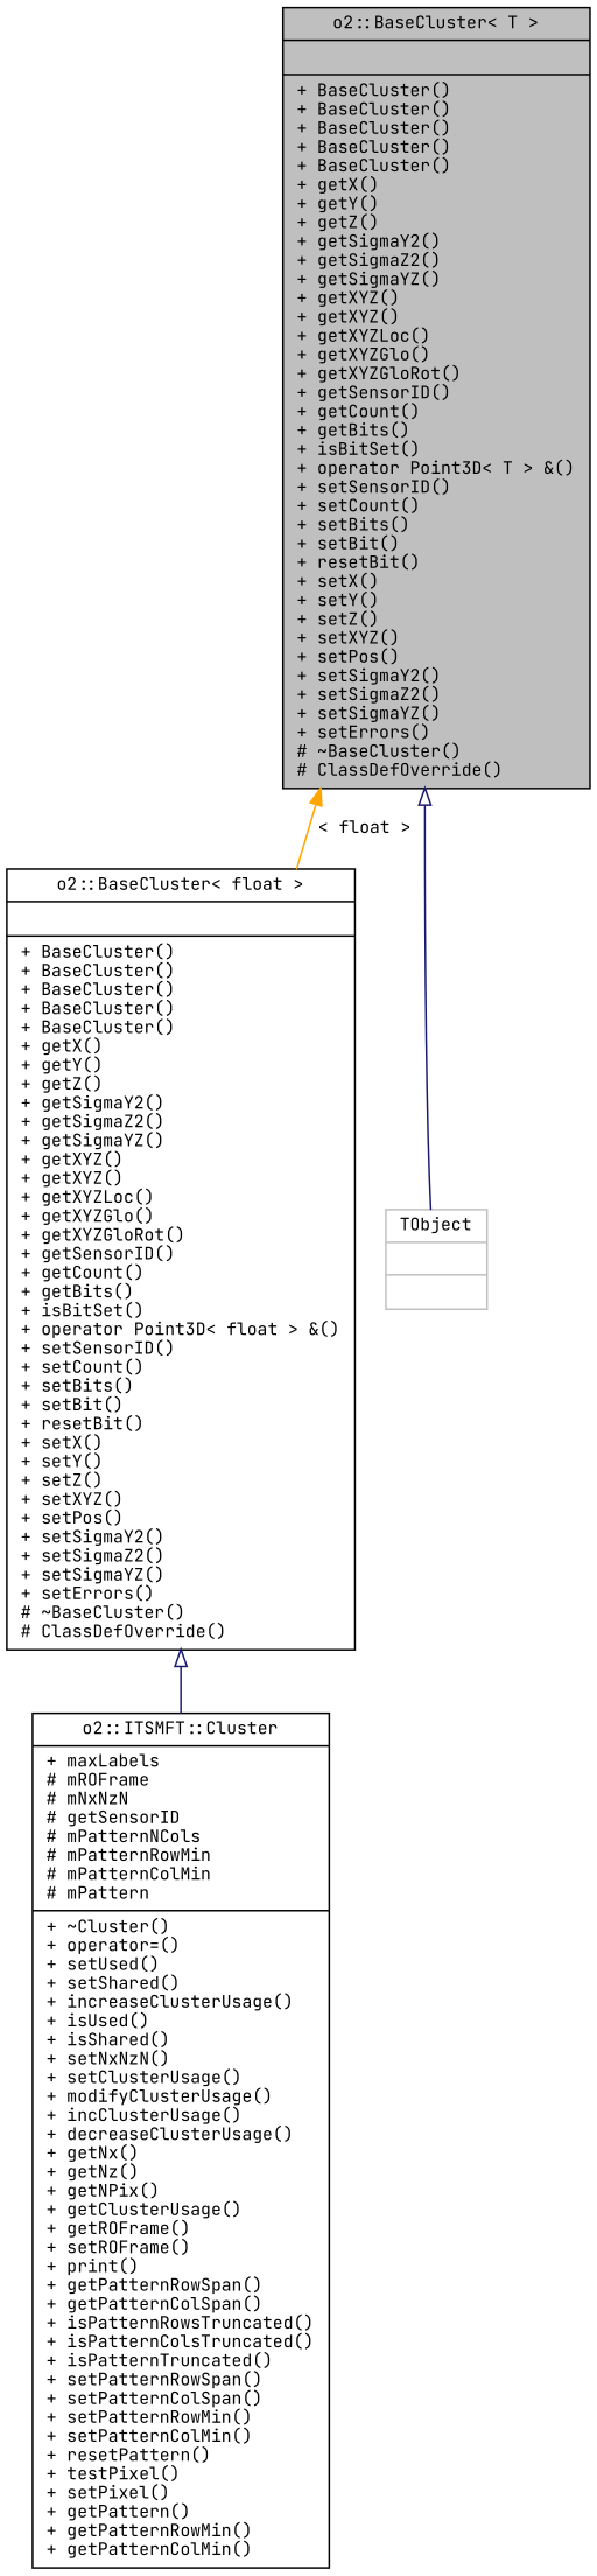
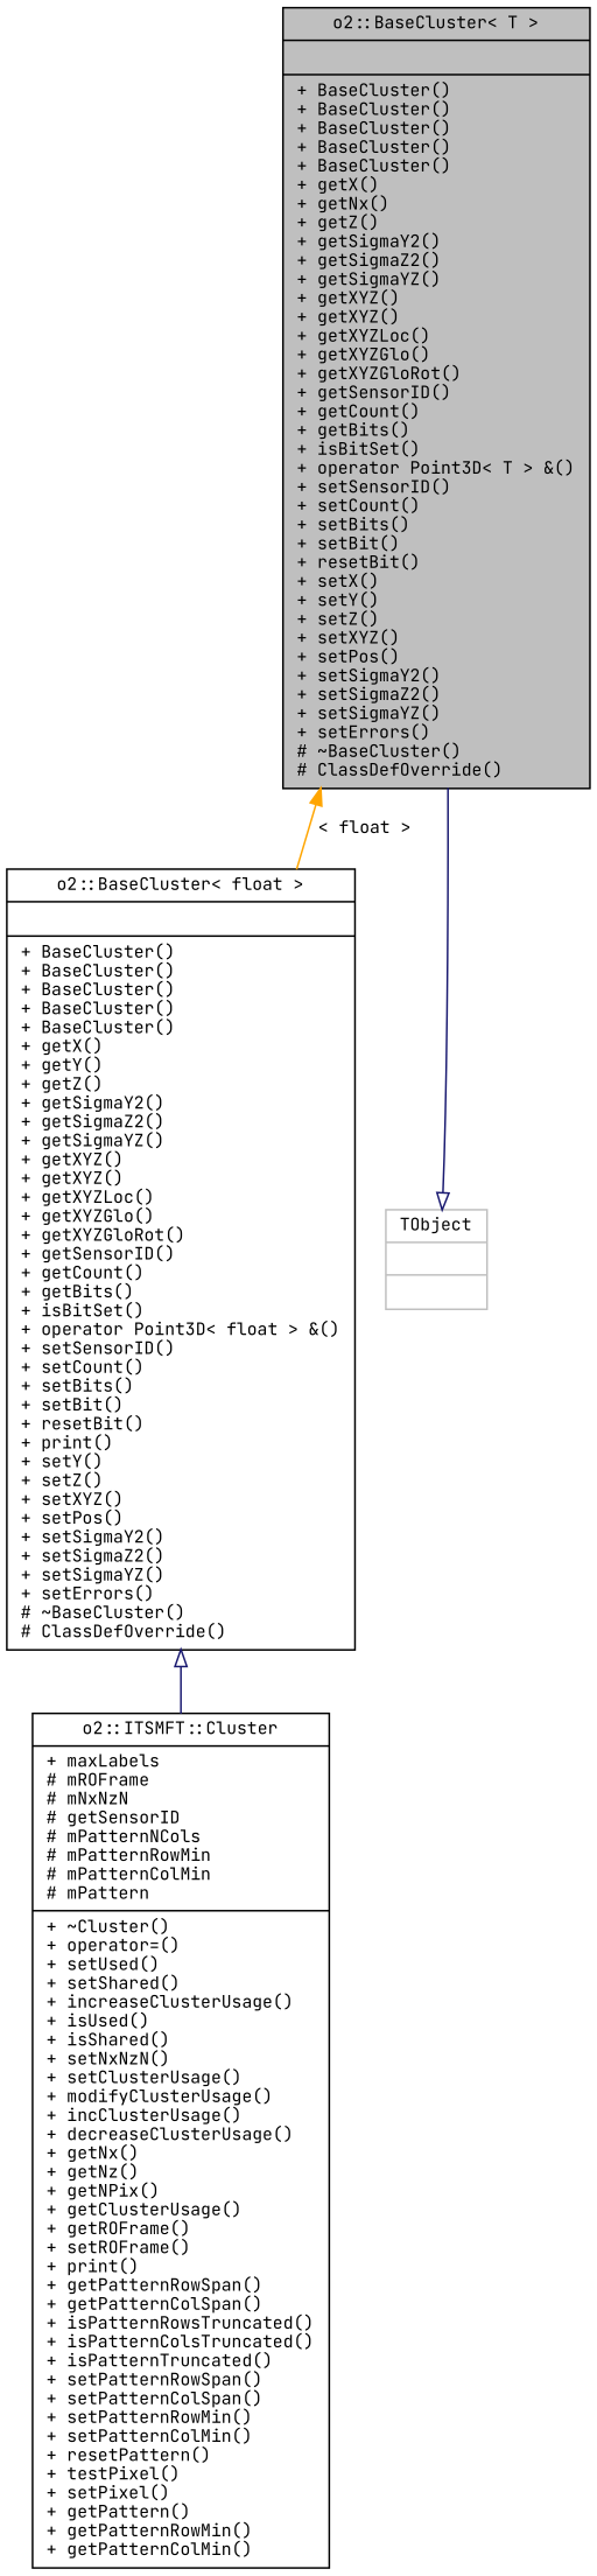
  digraph {
    fontname="JetBrains Mono"
    node [color=black fontname="JetBrains Mono" fontsize=10 shape=record]
    edge [color=midnightblue dir=back fontname="JetBrains Mono" fontsize=10 labelfontname=Helvetica labelfontsize=10 style=solid arrowtail=onormal]
-   n1 [fillcolor=grey75 fontcolor=black height=0.2 label="{o2::BaseCluster\< T \>\n||+ BaseCluster()\l+ BaseCluster()\l+ BaseCluster()\l+ BaseCluster()\l+ BaseCluster()\l+ getX()\l+ getY()\l+ getZ()\l+ getSigmaY2()\l+ getSigmaZ2()\l+ getSigmaYZ()\l+ getXYZ()\l+ getXYZ()\l+ getXYZLoc()\l+ getXYZGlo()\l+ getXYZGloRot()\l+ getSensorID()\l+ getCount()\l+ getBits()\l+ isBitSet()\l+ operator Point3D\< T \> &()\l+ setSensorID()\l+ setCount()\l+ setBits()\l+ setBit()\l+ resetBit()\l+ setX()\l+ setY()\l+ setZ()\l+ setXYZ()\l+ setPos()\l+ setSigmaY2()\l+ setSigmaZ2()\l+ setSigmaYZ()\l+ setErrors()\l# ~BaseCluster()\l# ClassDefOverride()\l}" style=filled width=0.4]
-   n2 [height=0.2 label="{o2::BaseCluster\< float \>\n||+ BaseCluster()\l+ BaseCluster()\l+ BaseCluster()\l+ BaseCluster()\l+ BaseCluster()\l+ getX()\l+ getY()\l+ getZ()\l+ getSigmaY2()\l+ getSigmaZ2()\l+ getSigmaYZ()\l+ getXYZ()\l+ getXYZ()\l+ getXYZLoc()\l+ getXYZGlo()\l+ getXYZGloRot()\l+ getSensorID()\l+ getCount()\l+ getBits()\l+ isBitSet()\l+ operator Point3D\< float \> &()\l+ setSensorID()\l+ setCount()\l+ setBits()\l+ setBit()\l+ resetBit()\l+ setX()\l+ setY()\l+ setZ()\l+ setXYZ()\l+ setPos()\l+ setSigmaY2()\l+ setSigmaZ2()\l+ setSigmaYZ()\l+ setErrors()\l# ~BaseCluster()\l# ClassDefOverride()\l}" width=0.4]
+   n1 [fillcolor=grey75 fontcolor=black height=0.2 label="{o2::BaseCluster\< T \>\n||+ BaseCluster()\l+ BaseCluster()\l+ BaseCluster()\l+ BaseCluster()\l+ BaseCluster()\l+ getX()\l+ getNx()\l+ getZ()\l+ getSigmaY2()\l+ getSigmaZ2()\l+ getSigmaYZ()\l+ getXYZ()\l+ getXYZ()\l+ getXYZLoc()\l+ getXYZGlo()\l+ getXYZGloRot()\l+ getSensorID()\l+ getCount()\l+ getBits()\l+ isBitSet()\l+ operator Point3D\< T \> &()\l+ setSensorID()\l+ setCount()\l+ setBits()\l+ setBit()\l+ resetBit()\l+ setX()\l+ setY()\l+ setZ()\l+ setXYZ()\l+ setPos()\l+ setSigmaY2()\l+ setSigmaZ2()\l+ setSigmaYZ()\l+ setErrors()\l# ~BaseCluster()\l# ClassDefOverride()\l}" style=filled width=0.4]
+   n2 [height=0.2 label="{o2::BaseCluster\< float \>\n||+ BaseCluster()\l+ BaseCluster()\l+ BaseCluster()\l+ BaseCluster()\l+ BaseCluster()\l+ getX()\l+ getY()\l+ getZ()\l+ getSigmaY2()\l+ getSigmaZ2()\l+ getSigmaYZ()\l+ getXYZ()\l+ getXYZ()\l+ getXYZLoc()\l+ getXYZGlo()\l+ getXYZGloRot()\l+ getSensorID()\l+ getCount()\l+ getBits()\l+ isBitSet()\l+ operator Point3D\< float \> &()\l+ setSensorID()\l+ setCount()\l+ setBits()\l+ setBit()\l+ resetBit()\l+ print()\l+ setY()\l+ setZ()\l+ setXYZ()\l+ setPos()\l+ setSigmaY2()\l+ setSigmaZ2()\l+ setSigmaYZ()\l+ setErrors()\l# ~BaseCluster()\l# ClassDefOverride()\l}" width=0.4]
    n3 [height=0.2 label="{o2::ITSMFT::Cluster\n|+ maxLabels\l# mROFrame\l# mNxNzN\l# getSensorID\l# mPatternNCols\l# mPatternRowMin\l# mPatternColMin\l# mPattern\l|+ ~Cluster()\l+ operator=()\l+ setUsed()\l+ setShared()\l+ increaseClusterUsage()\l+ isUsed()\l+ isShared()\l+ setNxNzN()\l+ setClusterUsage()\l+ modifyClusterUsage()\l+ incClusterUsage()\l+ decreaseClusterUsage()\l+ getNx()\l+ getNz()\l+ getNPix()\l+ getClusterUsage()\l+ getROFrame()\l+ setROFrame()\l+ print()\l+ getPatternRowSpan()\l+ getPatternColSpan()\l+ isPatternRowsTruncated()\l+ isPatternColsTruncated()\l+ isPatternTruncated()\l+ setPatternRowSpan()\l+ setPatternColSpan()\l+ setPatternRowMin()\l+ setPatternColMin()\l+ resetPattern()\l+ testPixel()\l+ setPixel()\l+ getPattern()\l+ getPatternRowMin()\l+ getPatternColMin()\l}" width=0.4]
    n4 [color=grey75 height=0.2 label="{TObject\n||}" width=0.4]
    n1 -> n2 [color=orange label=" \< float \>" arrowtail=""]
    n2 -> n3
-   n1 -> n4
+   n4 -> n1
  }
